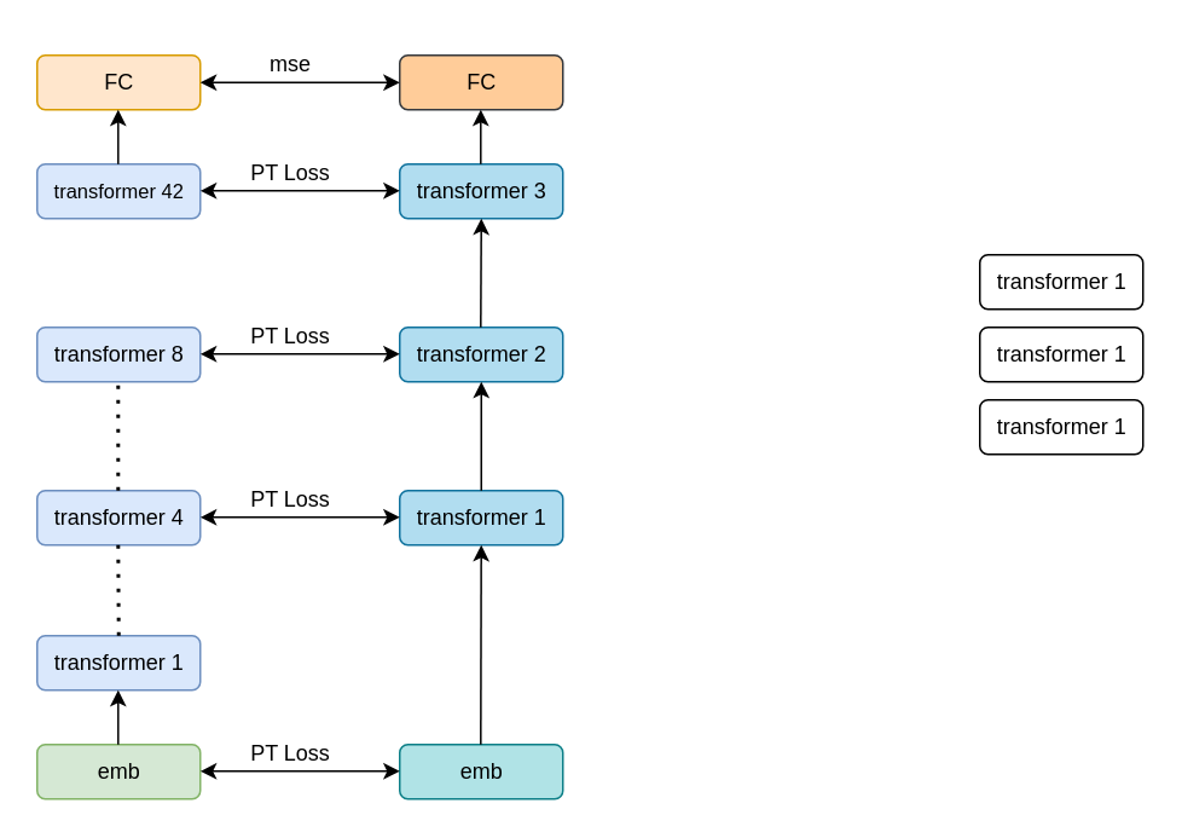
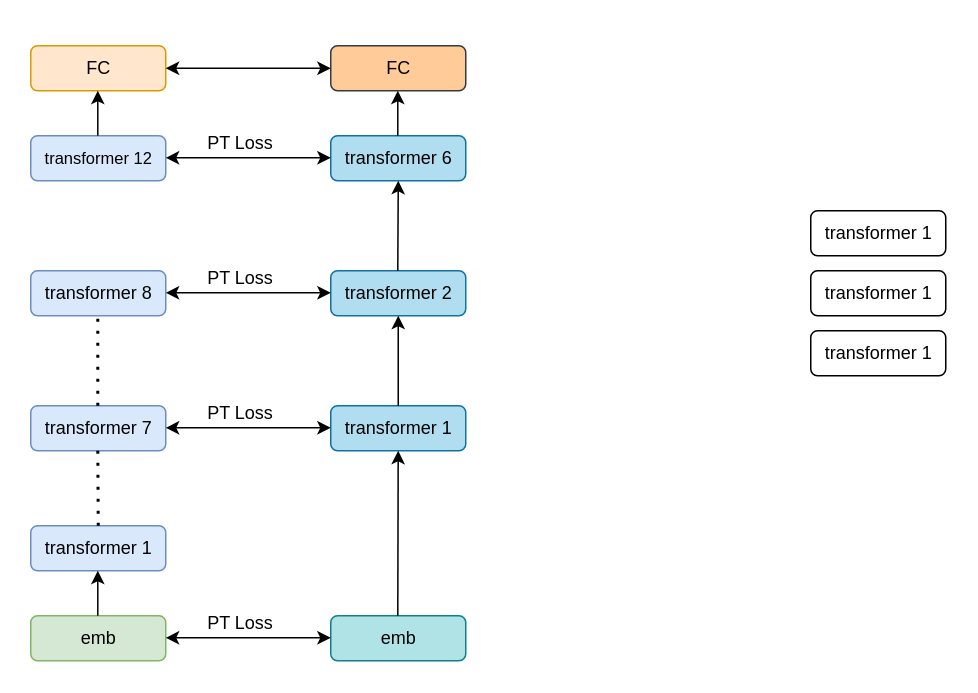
  <mxCell id="0" />
  <mxCell id="1" parent="0" />
  <mxCell id="2" value="" style="rounded=1;whiteSpace=wrap;html=1;" parent="1" vertex="1"><mxGeometry x="540" y="180" width="90" height="30" as="geometry" /></mxCell>
  <mxCell id="3" value="transformer 1" style="text;html=1;strokeColor=none;fillColor=none;align=center;verticalAlign=middle;whiteSpace=wrap;rounded=0;" parent="1" vertex="1"><mxGeometry x="547.5" y="180" width="75" height="30" as="geometry" /></mxCell>
  <mxCell id="4" value="" style="rounded=1;whiteSpace=wrap;html=1;" parent="1" vertex="1"><mxGeometry x="540" y="140" width="90" height="30" as="geometry" /></mxCell>
  <mxCell id="5" value="transformer 1" style="text;html=1;strokeColor=none;fillColor=none;align=center;verticalAlign=middle;whiteSpace=wrap;rounded=0;" parent="1" vertex="1"><mxGeometry x="547.5" y="140" width="75" height="30" as="geometry" /></mxCell>
  <mxCell id="6" value="" style="rounded=1;whiteSpace=wrap;html=1;fillColor=#dae8fc;strokeColor=#6c8ebf;" parent="1" vertex="1"><mxGeometry x="20" y="270" width="90" height="30" as="geometry" /></mxCell>
- <mxCell id="7" value="transformer 4" style="text;html=1;strokeColor=none;fillColor=none;align=center;verticalAlign=middle;whiteSpace=wrap;rounded=0;" parent="1" vertex="1"><mxGeometry x="27.5" y="270" width="75" height="30" as="geometry" /></mxCell>
+ <mxCell id="7" value="transformer 7" style="text;html=1;strokeColor=none;fillColor=none;align=center;verticalAlign=middle;whiteSpace=wrap;rounded=0;" parent="1" vertex="1"><mxGeometry x="27.5" y="270" width="75" height="30" as="geometry" /></mxCell>
  <mxCell id="8" value="" style="rounded=1;whiteSpace=wrap;html=1;" parent="1" vertex="1"><mxGeometry x="540" y="220" width="90" height="30" as="geometry" /></mxCell>
  <mxCell id="9" value="transformer 1" style="text;html=1;strokeColor=none;fillColor=none;align=center;verticalAlign=middle;whiteSpace=wrap;rounded=0;" parent="1" vertex="1"><mxGeometry x="547.5" y="220" width="75" height="30" as="geometry" /></mxCell>
  <mxCell id="10" value="" style="rounded=1;whiteSpace=wrap;html=1;fillColor=#b1ddf0;strokeColor=#10739e;" parent="1" vertex="1"><mxGeometry x="220" y="270" width="90" height="30" as="geometry" /></mxCell>
  <mxCell id="11" value="transformer 1" style="text;html=1;strokeColor=none;fillColor=none;align=center;verticalAlign=middle;whiteSpace=wrap;rounded=0;" parent="1" vertex="1"><mxGeometry x="227.5" y="270" width="75" height="30" as="geometry" /></mxCell>
  <mxCell id="12" value="" style="rounded=1;whiteSpace=wrap;html=1;fillColor=#b1ddf0;strokeColor=#10739e;" parent="1" vertex="1"><mxGeometry x="220" y="180" width="90" height="30" as="geometry" /></mxCell>
  <mxCell id="13" value="transformer 2" style="text;html=1;strokeColor=none;fillColor=none;align=center;verticalAlign=middle;whiteSpace=wrap;rounded=0;" parent="1" vertex="1"><mxGeometry x="227.5" y="180" width="75" height="30" as="geometry" /></mxCell>
  <mxCell id="14" value="" style="rounded=1;whiteSpace=wrap;html=1;fillColor=#d5e8d4;strokeColor=#82b366;" parent="1" vertex="1"><mxGeometry x="20" y="410" width="90" height="30" as="geometry" /></mxCell>
  <mxCell id="15" value="emb" style="text;html=1;strokeColor=none;fillColor=none;align=center;verticalAlign=middle;whiteSpace=wrap;rounded=0;" parent="1" vertex="1"><mxGeometry x="27.5" y="410" width="75" height="30" as="geometry" /></mxCell>
  <mxCell id="16" value="" style="rounded=1;whiteSpace=wrap;html=1;fillColor=#dae8fc;strokeColor=#6c8ebf;" parent="1" vertex="1"><mxGeometry x="20" y="350" width="90" height="30" as="geometry" /></mxCell>
  <mxCell id="17" value="transformer 1" style="text;html=1;strokeColor=none;fillColor=none;align=center;verticalAlign=middle;whiteSpace=wrap;rounded=0;" parent="1" vertex="1"><mxGeometry x="27.5" y="350" width="75" height="30" as="geometry" /></mxCell>
  <mxCell id="18" value="" style="rounded=1;whiteSpace=wrap;html=1;fillColor=#b1ddf0;strokeColor=#10739e;" parent="1" vertex="1"><mxGeometry x="220" y="90" width="90" height="30" as="geometry" /></mxCell>
- <mxCell id="19" value="transformer 3" style="text;html=1;strokeColor=none;fillColor=none;align=center;verticalAlign=middle;whiteSpace=wrap;rounded=0;" parent="1" vertex="1"><mxGeometry x="227.5" y="90" width="75" height="30" as="geometry" /></mxCell>
+ <mxCell id="19" value="transformer 6" style="text;html=1;strokeColor=none;fillColor=none;align=center;verticalAlign=middle;whiteSpace=wrap;rounded=0;" parent="1" vertex="1"><mxGeometry x="227.5" y="90" width="75" height="30" as="geometry" /></mxCell>
  <mxCell id="20" value="" style="rounded=1;whiteSpace=wrap;html=1;fillColor=#ffe6cc;strokeColor=#d79b00;" parent="1" vertex="1"><mxGeometry x="20" y="30" width="90" height="30" as="geometry" /></mxCell>
  <mxCell id="21" value="FC" style="text;html=1;strokeColor=none;fillColor=none;align=center;verticalAlign=middle;whiteSpace=wrap;rounded=0;" parent="1" vertex="1"><mxGeometry x="27.5" y="30" width="75" height="30" as="geometry" /></mxCell>
  <mxCell id="22" value="" style="rounded=1;whiteSpace=wrap;html=1;fillColor=#dae8fc;strokeColor=#6c8ebf;" parent="1" vertex="1"><mxGeometry x="20" y="180" width="90" height="30" as="geometry" /></mxCell>
  <mxCell id="23" value="transformer 8" style="text;html=1;strokeColor=none;fillColor=none;align=center;verticalAlign=middle;whiteSpace=wrap;rounded=0;" parent="1" vertex="1"><mxGeometry x="27.5" y="180" width="75" height="30" as="geometry" /></mxCell>
  <mxCell id="24" value="" style="rounded=1;whiteSpace=wrap;html=1;fillColor=#dae8fc;strokeColor=#6c8ebf;" parent="1" vertex="1"><mxGeometry x="20" y="90" width="90" height="30" as="geometry" /></mxCell>
- <mxCell id="25" value="&lt;font style=&quot;font-size: 11px&quot;&gt;transformer 42&lt;/font&gt;" style="text;html=1;strokeColor=none;fillColor=none;align=center;verticalAlign=middle;whiteSpace=wrap;rounded=0;" parent="1" vertex="1"><mxGeometry x="23.75" y="90" width="82.5" height="30" as="geometry" /></mxCell>
+ <mxCell id="25" value="&lt;font style=&quot;font-size: 11px&quot;&gt;transformer 12&lt;/font&gt;" style="text;html=1;strokeColor=none;fillColor=none;align=center;verticalAlign=middle;whiteSpace=wrap;rounded=0;" parent="1" vertex="1"><mxGeometry x="23.75" y="90" width="82.5" height="30" as="geometry" /></mxCell>
  <mxCell id="26" value="" style="rounded=1;whiteSpace=wrap;html=1;fillColor=#b0e3e6;strokeColor=#0e8088;" parent="1" vertex="1"><mxGeometry x="220" y="410" width="90" height="30" as="geometry" /></mxCell>
  <mxCell id="27" value="emb" style="text;html=1;strokeColor=none;fillColor=none;align=center;verticalAlign=middle;whiteSpace=wrap;rounded=0;" parent="1" vertex="1"><mxGeometry x="227.5" y="410" width="75" height="30" as="geometry" /></mxCell>
  <mxCell id="28" value="" style="rounded=1;whiteSpace=wrap;html=1;fillColor=#ffcc99;strokeColor=#36393d;" parent="1" vertex="1"><mxGeometry x="220" y="30" width="90" height="30" as="geometry" /></mxCell>
  <mxCell id="29" value="FC" style="text;html=1;strokeColor=none;fillColor=none;align=center;verticalAlign=middle;whiteSpace=wrap;rounded=0;" parent="1" vertex="1"><mxGeometry x="227.5" y="30" width="75" height="30" as="geometry" /></mxCell>
  <mxCell id="30" value="" style="endArrow=classic;html=1;rounded=0;" parent="1" edge="1"><mxGeometry width="50" height="50" relative="1" as="geometry"><mxPoint x="64.7" y="410" as="sourcePoint" /><mxPoint x="64.7" y="380" as="targetPoint" /></mxGeometry></mxCell>
  <mxCell id="31" value="" style="endArrow=classic;html=1;rounded=0;" parent="1" edge="1"><mxGeometry width="50" height="50" relative="1" as="geometry"><mxPoint x="64.7" y="90" as="sourcePoint" /><mxPoint x="64.7" y="60" as="targetPoint" /></mxGeometry></mxCell>
  <mxCell id="32" value="" style="endArrow=classic;html=1;rounded=0;" parent="1" target="11" edge="1"><mxGeometry width="50" height="50" relative="1" as="geometry"><mxPoint x="264.7" y="410" as="sourcePoint" /><mxPoint x="264.7" y="380" as="targetPoint" /></mxGeometry></mxCell>
  <mxCell id="33" value="" style="endArrow=classic;html=1;rounded=0;exitX=0.5;exitY=0;exitDx=0;exitDy=0;entryX=0.5;entryY=1;entryDx=0;entryDy=0;" parent="1" source="11" target="13" edge="1"><mxGeometry width="50" height="50" relative="1" as="geometry"><mxPoint x="264.7" y="260" as="sourcePoint" /><mxPoint x="264.7" y="230" as="targetPoint" /></mxGeometry></mxCell>
  <mxCell id="34" value="" style="endArrow=classic;html=1;rounded=0;entryX=0.5;entryY=1;entryDx=0;entryDy=0;" parent="1" target="19" edge="1"><mxGeometry width="50" height="50" relative="1" as="geometry"><mxPoint x="264.7" y="180" as="sourcePoint" /><mxPoint x="264.7" y="150" as="targetPoint" /></mxGeometry></mxCell>
  <mxCell id="35" value="" style="endArrow=classic;html=1;rounded=0;" parent="1" edge="1"><mxGeometry width="50" height="50" relative="1" as="geometry"><mxPoint x="264.7" y="90" as="sourcePoint" /><mxPoint x="264.7" y="60" as="targetPoint" /></mxGeometry></mxCell>
  <mxCell id="36" value="" style="endArrow=classic;startArrow=classic;html=1;rounded=0;exitX=1;exitY=0.5;exitDx=0;exitDy=0;entryX=0;entryY=0.5;entryDx=0;entryDy=0;" parent="1" source="20" target="28" edge="1"><mxGeometry width="50" height="50" relative="1" as="geometry"><mxPoint x="120" y="100" as="sourcePoint" /><mxPoint x="170" y="50" as="targetPoint" /></mxGeometry></mxCell>
- <mxCell id="37" value="mse" style="text;html=1;strokeColor=none;fillColor=none;align=center;verticalAlign=middle;whiteSpace=wrap;rounded=0;" parent="1" vertex="1"><mxGeometry x="130" y="20" width="60" height="30" as="geometry" /></mxCell>
  <mxCell id="38" value="" style="endArrow=none;dashed=1;html=1;dashPattern=1 3;strokeWidth=2;rounded=0;exitX=0.5;exitY=0;exitDx=0;exitDy=0;entryX=0.5;entryY=1;entryDx=0;entryDy=0;" parent="1" edge="1"><mxGeometry width="50" height="50" relative="1" as="geometry"><mxPoint x="64.7" y="270" as="sourcePoint" /><mxPoint x="64.7" y="210" as="targetPoint" /></mxGeometry></mxCell>
  <mxCell id="39" value="" style="endArrow=none;dashed=1;html=1;dashPattern=1 3;strokeWidth=2;rounded=0;entryX=0.5;entryY=1;entryDx=0;entryDy=0;" parent="1" edge="1"><mxGeometry width="50" height="50" relative="1" as="geometry"><mxPoint x="65" y="350" as="sourcePoint" /><mxPoint x="64.7" y="300" as="targetPoint" /></mxGeometry></mxCell>
  <mxCell id="40" value="" style="endArrow=classic;startArrow=classic;html=1;rounded=0;exitX=1;exitY=0.5;exitDx=0;exitDy=0;entryX=0;entryY=0.5;entryDx=0;entryDy=0;" parent="1" edge="1"><mxGeometry width="50" height="50" relative="1" as="geometry"><mxPoint x="110" y="104.7" as="sourcePoint" /><mxPoint x="220" y="104.7" as="targetPoint" /></mxGeometry></mxCell>
  <mxCell id="41" value="" style="endArrow=classic;startArrow=classic;html=1;rounded=0;exitX=1;exitY=0.5;exitDx=0;exitDy=0;entryX=0;entryY=0.5;entryDx=0;entryDy=0;" parent="1" edge="1"><mxGeometry width="50" height="50" relative="1" as="geometry"><mxPoint x="110" y="194.7" as="sourcePoint" /><mxPoint x="220" y="194.7" as="targetPoint" /></mxGeometry></mxCell>
  <mxCell id="42" value="" style="endArrow=classic;startArrow=classic;html=1;rounded=0;exitX=1;exitY=0.5;exitDx=0;exitDy=0;entryX=0;entryY=0.5;entryDx=0;entryDy=0;" parent="1" edge="1"><mxGeometry width="50" height="50" relative="1" as="geometry"><mxPoint x="110" y="284.7" as="sourcePoint" /><mxPoint x="220" y="284.7" as="targetPoint" /></mxGeometry></mxCell>
  <mxCell id="43" value="" style="endArrow=classic;startArrow=classic;html=1;rounded=0;exitX=1;exitY=0.5;exitDx=0;exitDy=0;entryX=0;entryY=0.5;entryDx=0;entryDy=0;" parent="1" edge="1"><mxGeometry width="50" height="50" relative="1" as="geometry"><mxPoint x="110" y="424.7" as="sourcePoint" /><mxPoint x="220" y="424.7" as="targetPoint" /></mxGeometry></mxCell>
  <mxCell id="44" value="PT Loss" style="text;html=1;strokeColor=none;fillColor=none;align=center;verticalAlign=middle;whiteSpace=wrap;rounded=0;" parent="1" vertex="1"><mxGeometry x="130" y="80" width="60" height="30" as="geometry" /></mxCell>
  <mxCell id="45" value="PT Loss" style="text;html=1;strokeColor=none;fillColor=none;align=center;verticalAlign=middle;whiteSpace=wrap;rounded=0;" parent="1" vertex="1"><mxGeometry x="130" y="170" width="60" height="30" as="geometry" /></mxCell>
  <mxCell id="46" value="PT Loss" style="text;html=1;strokeColor=none;fillColor=none;align=center;verticalAlign=middle;whiteSpace=wrap;rounded=0;" parent="1" vertex="1"><mxGeometry x="130" y="260" width="60" height="30" as="geometry" /></mxCell>
  <mxCell id="47" value="PT Loss" style="text;html=1;strokeColor=none;fillColor=none;align=center;verticalAlign=middle;whiteSpace=wrap;rounded=0;" parent="1" vertex="1"><mxGeometry x="130" y="400" width="60" height="30" as="geometry" /></mxCell>
